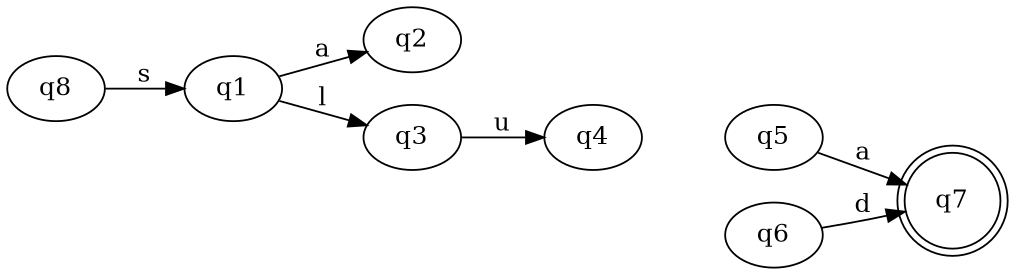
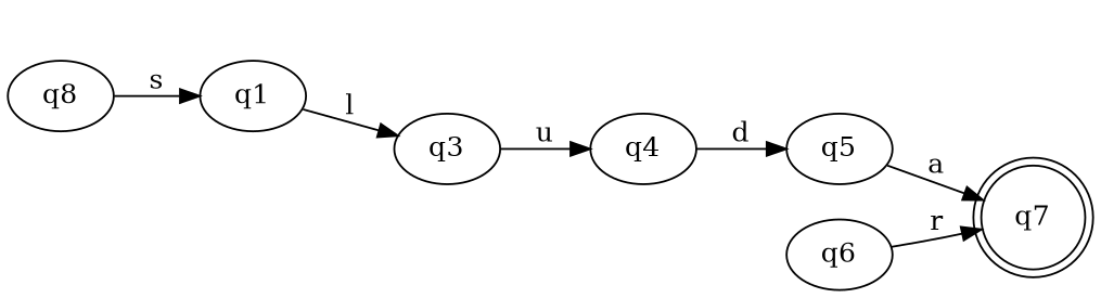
  digraph {
    fontname="DejaVu Serif"
    rankdir=LR
    node [fontname="DejaVu Serif"]
    edge [fontname="DejaVu Serif"]
    n1 [label=q8]
    q1
-   q2
    q3
    q4
    q5
    q7 [shape=doublecircle]
    q6
    n1 -> q1 [label=s]
-   q1 -> q2 [label=a]
    q1 -> q3 [label=l]
    q3 -> q4 [label=u]
+   q4 -> q5 [label=d]
    q5 -> q7 [label=a]
-   q6 -> q7 [label=d]
+   q6 -> q7 [label=r]
  }
